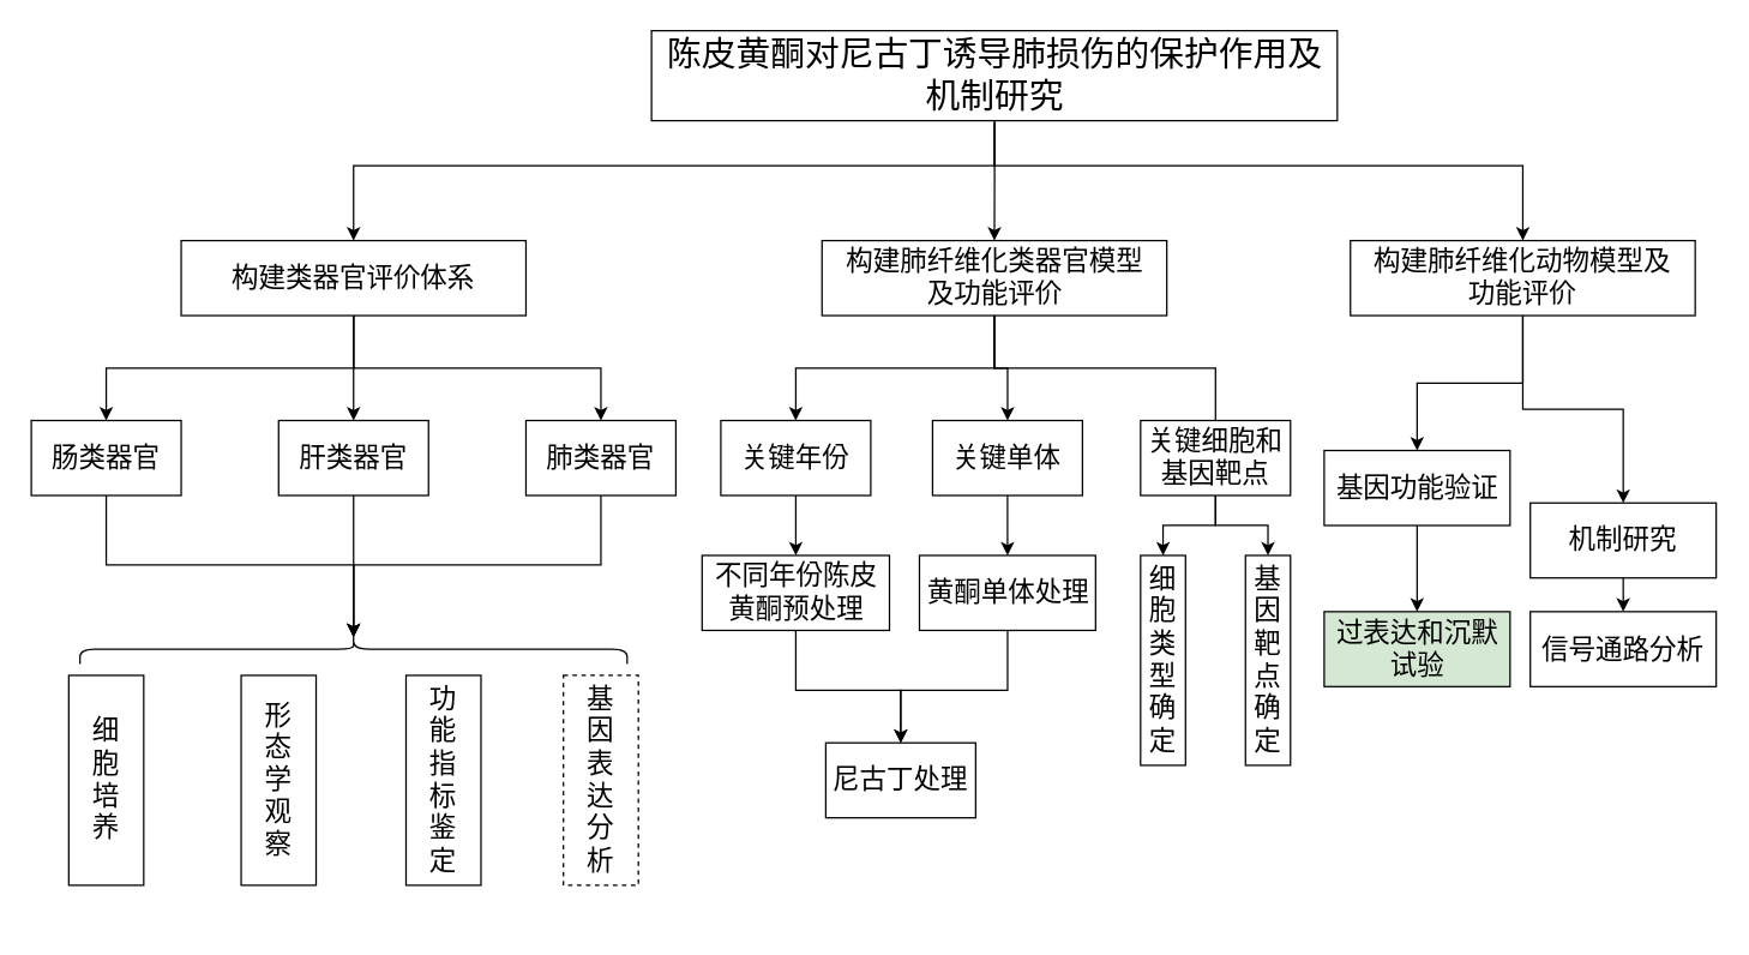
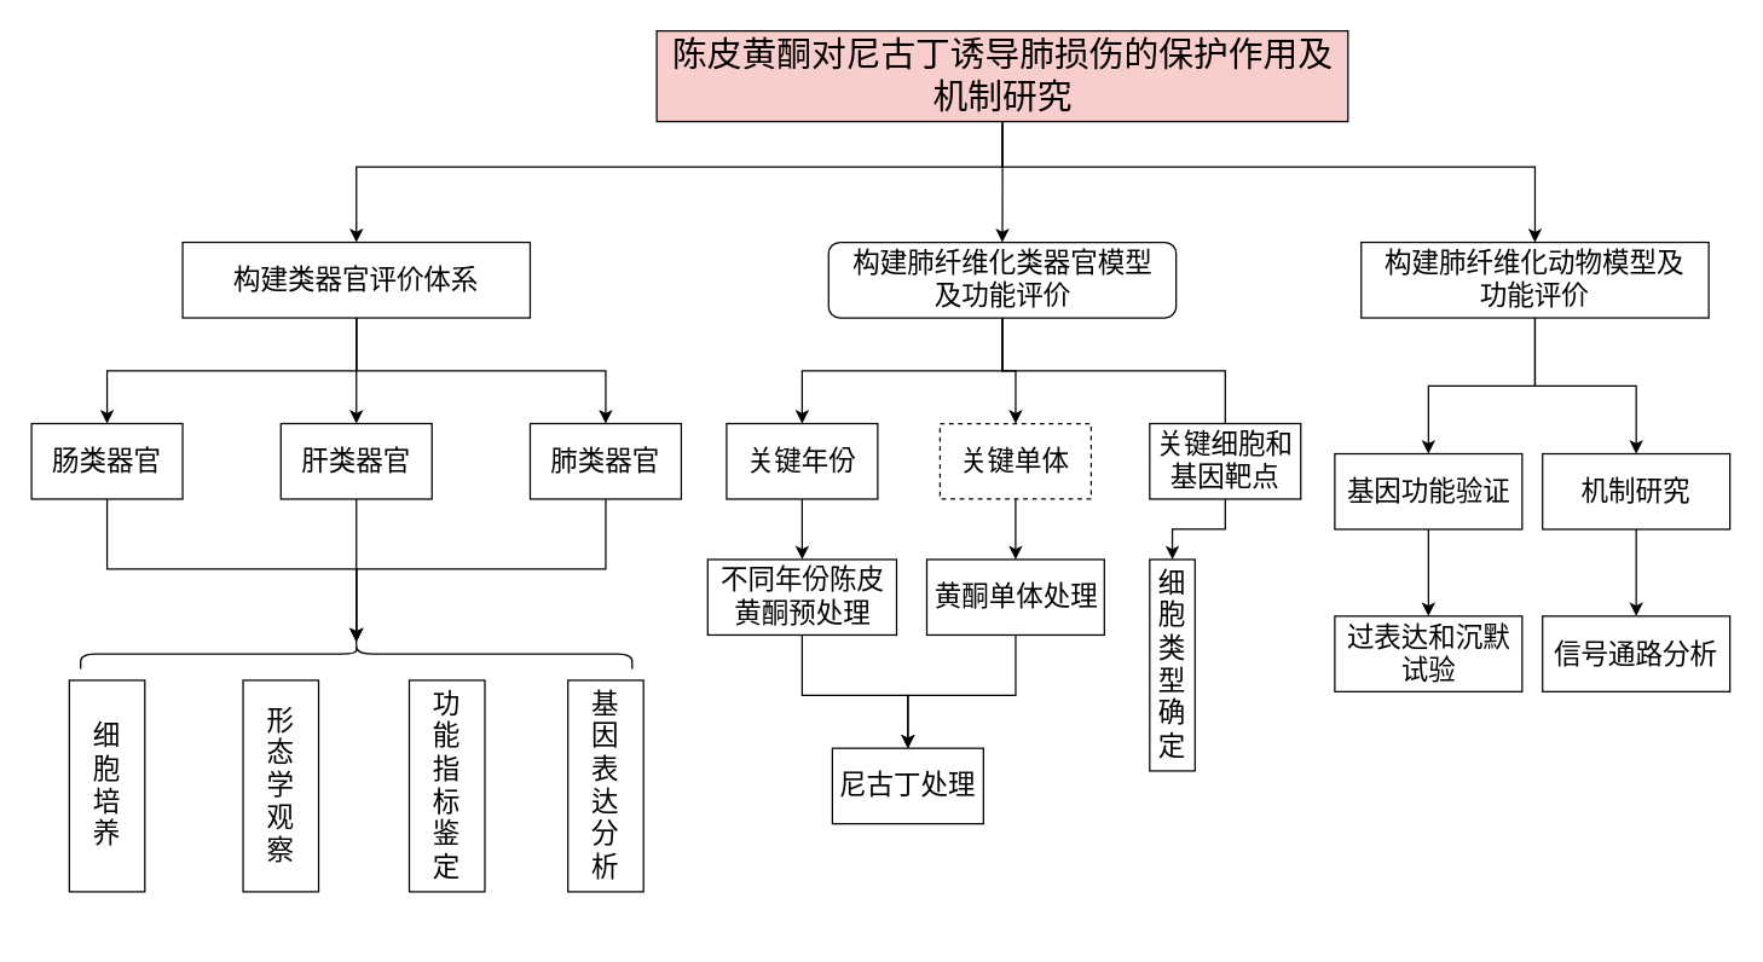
  <mxCell id="0" />
  <mxCell id="1" parent="0" />
  <mxCell id="2" style="edgeStyle=orthogonalEdgeStyle;rounded=0;orthogonalLoop=1;jettySize=auto;html=1;entryX=0.5;entryY=0;entryDx=0;entryDy=0;labelBackgroundColor=none;fontColor=default;" parent="1" source="5" target="9" edge="1"><mxGeometry relative="1" as="geometry"><Array as="points"><mxPoint x="663" y="110" /><mxPoint x="235" y="110" /></Array></mxGeometry></mxCell>
  <mxCell id="3" style="edgeStyle=orthogonalEdgeStyle;rounded=0;orthogonalLoop=1;jettySize=auto;html=1;labelBackgroundColor=none;fontColor=default;exitX=0.5;exitY=1.032;exitDx=0;exitDy=0;exitPerimeter=0;entryX=0.5;entryY=0;entryDx=0;entryDy=0;" parent="1" source="5" target="16" edge="1"><mxGeometry relative="1" as="geometry"><Array as="points"><mxPoint x="662" y="110" /><mxPoint x="1015" y="110" /></Array></mxGeometry></mxCell>
  <mxCell id="4" style="edgeStyle=orthogonalEdgeStyle;rounded=0;orthogonalLoop=1;jettySize=auto;html=1;entryX=0.5;entryY=0;entryDx=0;entryDy=0;labelBackgroundColor=none;fontColor=default;" parent="1" source="5" target="13" edge="1"><mxGeometry relative="1" as="geometry" /></mxCell>
- <mxCell id="5" value="&lt;font style=&quot;font-size: 23px;&quot;&gt;陈皮黄酮对尼古丁诱导肺损伤的保护作用及机制研究&lt;/font&gt;" style="rounded=0;whiteSpace=wrap;html=1;labelBackgroundColor=none;fontSize=23;" parent="1" vertex="1"><mxGeometry x="433.75" y="20" width="457.5" height="60" as="geometry" /></mxCell>
+ <mxCell id="5" value="&lt;font style=&quot;font-size: 23px;&quot;&gt;陈皮黄酮对尼古丁诱导肺损伤的保护作用及机制研究&lt;/font&gt;" style="rounded=0;whiteSpace=wrap;html=1;labelBackgroundColor=none;fontSize=23;fillColor=#f8cecc;" parent="1" vertex="1"><mxGeometry x="433.75" y="20" width="457.5" height="60" as="geometry" /></mxCell>
  <mxCell id="6" style="edgeStyle=orthogonalEdgeStyle;rounded=0;orthogonalLoop=1;jettySize=auto;html=1;entryX=0.5;entryY=0;entryDx=0;entryDy=0;labelBackgroundColor=none;fontColor=default;" parent="1" source="9" target="17" edge="1"><mxGeometry relative="1" as="geometry" /></mxCell>
  <mxCell id="7" style="edgeStyle=orthogonalEdgeStyle;rounded=0;orthogonalLoop=1;jettySize=auto;html=1;labelBackgroundColor=none;fontColor=default;" parent="1" source="9" target="19" edge="1"><mxGeometry relative="1" as="geometry" /></mxCell>
  <mxCell id="8" style="edgeStyle=orthogonalEdgeStyle;rounded=0;orthogonalLoop=1;jettySize=auto;html=1;labelBackgroundColor=none;fontColor=default;" parent="1" source="9" target="18" edge="1"><mxGeometry relative="1" as="geometry" /></mxCell>
  <mxCell id="9" value="&lt;div&gt;&lt;span style=&quot;font-size: 13.5pt; font-family: MicrosoftYaHei;&quot;&gt;构建类器官评价体系&lt;/span&gt;&lt;/div&gt;" style="rounded=0;whiteSpace=wrap;html=1;labelBackgroundColor=none;" parent="1" vertex="1"><mxGeometry x="120" y="160" width="230" height="50" as="geometry" /></mxCell>
  <mxCell id="10" style="edgeStyle=orthogonalEdgeStyle;rounded=0;orthogonalLoop=1;jettySize=auto;html=1;entryX=0.5;entryY=0;entryDx=0;entryDy=0;labelBackgroundColor=none;fontColor=default;" parent="1" source="13" target="34" edge="1"><mxGeometry relative="1" as="geometry" /></mxCell>
  <mxCell id="11" style="edgeStyle=orthogonalEdgeStyle;rounded=0;orthogonalLoop=1;jettySize=auto;html=1;labelBackgroundColor=none;fontColor=default;" parent="1" source="13" target="29" edge="1"><mxGeometry relative="1" as="geometry" /></mxCell>
  <mxCell id="12" style="edgeStyle=orthogonalEdgeStyle;rounded=0;orthogonalLoop=1;jettySize=auto;html=1;entryX=0.5;entryY=0;entryDx=0;entryDy=0;labelBackgroundColor=none;fontColor=default;endArrow=none;" parent="1" source="13" target="32" edge="1"><mxGeometry relative="1" as="geometry" /></mxCell>
- <mxCell id="13" value="&lt;div&gt;&lt;span style=&quot;font-size: 13.5pt; font-family: MicrosoftYaHei;&quot;&gt;构建肺纤维化类器官模型&lt;/span&gt;&lt;/div&gt;&lt;div&gt;&lt;span style=&quot;font-size: 13.5pt; font-family: MicrosoftYaHei;&quot;&gt;及功能评价&lt;/span&gt;&lt;/div&gt;" style="rounded=0;whiteSpace=wrap;html=1;labelBackgroundColor=none;" parent="1" vertex="1"><mxGeometry x="547.5" y="160" width="230" height="50" as="geometry" /></mxCell>
+ <mxCell id="13" value="&lt;div&gt;&lt;span style=&quot;font-size: 13.5pt; font-family: MicrosoftYaHei;&quot;&gt;构建肺纤维化类器官模型&lt;/span&gt;&lt;/div&gt;&lt;div&gt;&lt;span style=&quot;font-size: 13.5pt; font-family: MicrosoftYaHei;&quot;&gt;及功能评价&lt;/span&gt;&lt;/div&gt;" style="whiteSpace=wrap;html=1;labelBackgroundColor=none;rounded=1;" parent="1" vertex="1"><mxGeometry x="547.5" y="160" width="230" height="50" as="geometry" /></mxCell>
  <mxCell id="14" style="edgeStyle=orthogonalEdgeStyle;rounded=0;orthogonalLoop=1;jettySize=auto;html=1;labelBackgroundColor=none;fontColor=default;" parent="1" source="16" target="43" edge="1"><mxGeometry relative="1" as="geometry" /></mxCell>
  <mxCell id="15" style="edgeStyle=orthogonalEdgeStyle;rounded=0;orthogonalLoop=1;jettySize=auto;html=1;entryX=0.5;entryY=0;entryDx=0;entryDy=0;labelBackgroundColor=none;fontColor=default;" parent="1" source="16" target="45" edge="1"><mxGeometry relative="1" as="geometry" /></mxCell>
  <mxCell id="16" value="&lt;div&gt;&lt;span style=&quot;font-size: 13.5pt; font-family: MicrosoftYaHei;&quot;&gt;构建肺纤维化动物模型及&lt;/span&gt;&lt;/div&gt;&lt;div&gt;&lt;span style=&quot;font-size: 13.5pt; font-family: MicrosoftYaHei;&quot;&gt;功能评价&lt;/span&gt;&lt;/div&gt;" style="rounded=0;whiteSpace=wrap;html=1;labelBackgroundColor=none;" parent="1" vertex="1"><mxGeometry x="900" y="160" width="230" height="50" as="geometry" /></mxCell>
  <mxCell id="17" value="&lt;div&gt;&lt;span style=&quot;font-size: 13.5pt; font-family: MicrosoftYaHei;&quot;&gt;肠类器官&lt;/span&gt;&lt;/div&gt;" style="rounded=0;whiteSpace=wrap;html=1;labelBackgroundColor=none;" parent="1" vertex="1"><mxGeometry x="20" y="280" width="100" height="50" as="geometry" /></mxCell>
  <mxCell id="18" value="&lt;div&gt;&lt;span style=&quot;font-size: 13.5pt; font-family: MicrosoftYaHei;&quot;&gt;肝类器官&lt;/span&gt;&lt;/div&gt;" style="rounded=0;whiteSpace=wrap;html=1;labelBackgroundColor=none;" parent="1" vertex="1"><mxGeometry x="185" y="280" width="100" height="50" as="geometry" /></mxCell>
  <mxCell id="19" value="&lt;div&gt;&lt;span style=&quot;font-size: 13.5pt; font-family: MicrosoftYaHei;&quot;&gt;肺类器官&lt;/span&gt;&lt;/div&gt;" style="rounded=0;whiteSpace=wrap;html=1;labelBackgroundColor=none;" parent="1" vertex="1"><mxGeometry x="350" y="280" width="100" height="50" as="geometry" /></mxCell>
  <mxCell id="20" value="&lt;div&gt;&lt;span style=&quot;font-size: 13.5pt; font-family: MicrosoftYaHei;&quot;&gt;细&lt;/span&gt;&lt;/div&gt;&lt;div&gt;&lt;span style=&quot;font-size: 13.5pt; font-family: MicrosoftYaHei;&quot;&gt;胞&lt;/span&gt;&lt;/div&gt;&lt;div&gt;&lt;span style=&quot;font-size: 13.5pt; font-family: MicrosoftYaHei;&quot;&gt;培&lt;/span&gt;&lt;/div&gt;&lt;div&gt;&lt;span style=&quot;font-size: 13.5pt; font-family: MicrosoftYaHei;&quot;&gt;养&lt;/span&gt;&lt;/div&gt;" style="rounded=0;whiteSpace=wrap;html=1;labelBackgroundColor=none;" parent="1" vertex="1"><mxGeometry x="45" y="450" width="50" height="140" as="geometry" /></mxCell>
  <mxCell id="21" value="&lt;div&gt;&lt;font face=&quot;MicrosoftYaHei&quot;&gt;&lt;span style=&quot;font-size: 18px;&quot;&gt;形&lt;/span&gt;&lt;/font&gt;&lt;/div&gt;&lt;div&gt;&lt;font face=&quot;MicrosoftYaHei&quot;&gt;&lt;span style=&quot;font-size: 18px;&quot;&gt;态&lt;/span&gt;&lt;/font&gt;&lt;/div&gt;&lt;div&gt;&lt;font face=&quot;MicrosoftYaHei&quot;&gt;&lt;span style=&quot;font-size: 18px;&quot;&gt;学&lt;/span&gt;&lt;/font&gt;&lt;/div&gt;&lt;div&gt;&lt;font face=&quot;MicrosoftYaHei&quot;&gt;&lt;span style=&quot;font-size: 18px;&quot;&gt;观&lt;/span&gt;&lt;/font&gt;&lt;/div&gt;&lt;div&gt;&lt;font face=&quot;MicrosoftYaHei&quot;&gt;&lt;span style=&quot;font-size: 18px;&quot;&gt;察&lt;/span&gt;&lt;/font&gt;&lt;/div&gt;" style="rounded=0;whiteSpace=wrap;html=1;labelBackgroundColor=none;" parent="1" vertex="1"><mxGeometry x="160" y="450" width="50" height="140" as="geometry" /></mxCell>
  <mxCell id="22" value="&lt;div&gt;&lt;font face=&quot;MicrosoftYaHei&quot;&gt;&lt;span style=&quot;font-size: 18px;&quot;&gt;功&lt;/span&gt;&lt;/font&gt;&lt;/div&gt;&lt;div&gt;&lt;font face=&quot;MicrosoftYaHei&quot;&gt;&lt;span style=&quot;font-size: 18px;&quot;&gt;能&lt;/span&gt;&lt;/font&gt;&lt;/div&gt;&lt;div&gt;&lt;font face=&quot;MicrosoftYaHei&quot;&gt;&lt;span style=&quot;font-size: 18px;&quot;&gt;指&lt;/span&gt;&lt;/font&gt;&lt;/div&gt;&lt;div&gt;&lt;font face=&quot;MicrosoftYaHei&quot;&gt;&lt;span style=&quot;font-size: 18px;&quot;&gt;标&lt;/span&gt;&lt;/font&gt;&lt;/div&gt;&lt;div&gt;&lt;font face=&quot;MicrosoftYaHei&quot;&gt;&lt;span style=&quot;font-size: 18px;&quot;&gt;鉴&lt;/span&gt;&lt;/font&gt;&lt;/div&gt;&lt;div&gt;&lt;font face=&quot;MicrosoftYaHei&quot;&gt;&lt;span style=&quot;font-size: 18px;&quot;&gt;定&lt;/span&gt;&lt;/font&gt;&lt;/div&gt;" style="rounded=0;whiteSpace=wrap;html=1;labelBackgroundColor=none;" parent="1" vertex="1"><mxGeometry x="270" y="450" width="50" height="140" as="geometry" /></mxCell>
- <mxCell id="23" value="&lt;div&gt;&lt;font face=&quot;MicrosoftYaHei&quot;&gt;&lt;span style=&quot;font-size: 18px;&quot;&gt;基&lt;/span&gt;&lt;/font&gt;&lt;/div&gt;&lt;div&gt;&lt;font face=&quot;MicrosoftYaHei&quot;&gt;&lt;span style=&quot;font-size: 18px;&quot;&gt;因&lt;/span&gt;&lt;/font&gt;&lt;/div&gt;&lt;div&gt;&lt;font face=&quot;MicrosoftYaHei&quot;&gt;&lt;span style=&quot;font-size: 18px;&quot;&gt;表&lt;/span&gt;&lt;/font&gt;&lt;/div&gt;&lt;div&gt;&lt;font face=&quot;MicrosoftYaHei&quot;&gt;&lt;span style=&quot;font-size: 18px;&quot;&gt;达&lt;/span&gt;&lt;/font&gt;&lt;/div&gt;&lt;div&gt;&lt;font face=&quot;MicrosoftYaHei&quot;&gt;&lt;span style=&quot;font-size: 18px;&quot;&gt;分&lt;/span&gt;&lt;/font&gt;&lt;/div&gt;&lt;div&gt;&lt;font face=&quot;MicrosoftYaHei&quot;&gt;&lt;span style=&quot;font-size: 18px;&quot;&gt;析&lt;/span&gt;&lt;/font&gt;&lt;/div&gt;" style="rounded=0;whiteSpace=wrap;html=1;labelBackgroundColor=none;dashed=1;" parent="1" vertex="1"><mxGeometry x="375" y="450" width="50" height="140" as="geometry" /></mxCell>
+ <mxCell id="23" value="&lt;div&gt;&lt;font face=&quot;MicrosoftYaHei&quot;&gt;&lt;span style=&quot;font-size: 18px;&quot;&gt;基&lt;/span&gt;&lt;/font&gt;&lt;/div&gt;&lt;div&gt;&lt;font face=&quot;MicrosoftYaHei&quot;&gt;&lt;span style=&quot;font-size: 18px;&quot;&gt;因&lt;/span&gt;&lt;/font&gt;&lt;/div&gt;&lt;div&gt;&lt;font face=&quot;MicrosoftYaHei&quot;&gt;&lt;span style=&quot;font-size: 18px;&quot;&gt;表&lt;/span&gt;&lt;/font&gt;&lt;/div&gt;&lt;div&gt;&lt;font face=&quot;MicrosoftYaHei&quot;&gt;&lt;span style=&quot;font-size: 18px;&quot;&gt;达&lt;/span&gt;&lt;/font&gt;&lt;/div&gt;&lt;div&gt;&lt;font face=&quot;MicrosoftYaHei&quot;&gt;&lt;span style=&quot;font-size: 18px;&quot;&gt;分&lt;/span&gt;&lt;/font&gt;&lt;/div&gt;&lt;div&gt;&lt;font face=&quot;MicrosoftYaHei&quot;&gt;&lt;span style=&quot;font-size: 18px;&quot;&gt;析&lt;/span&gt;&lt;/font&gt;&lt;/div&gt;" style="rounded=0;whiteSpace=wrap;html=1;labelBackgroundColor=none;" parent="1" vertex="1"><mxGeometry x="375" y="450" width="50" height="140" as="geometry" /></mxCell>
  <mxCell id="24" value="" style="shape=curlyBracket;whiteSpace=wrap;html=1;rounded=1;labelPosition=left;verticalLabelPosition=middle;align=right;verticalAlign=middle;rotation=90;labelBackgroundColor=none;" parent="1" vertex="1"><mxGeometry x="225" y="250" width="20" height="365" as="geometry" /></mxCell>
  <mxCell id="25" style="edgeStyle=orthogonalEdgeStyle;rounded=0;orthogonalLoop=1;jettySize=auto;html=1;entryX=0.1;entryY=0.5;entryDx=0;entryDy=0;entryPerimeter=0;labelBackgroundColor=none;fontColor=default;" parent="1" source="17" target="24" edge="1"><mxGeometry relative="1" as="geometry" /></mxCell>
  <mxCell id="26" style="edgeStyle=orthogonalEdgeStyle;rounded=0;orthogonalLoop=1;jettySize=auto;html=1;entryX=0.1;entryY=0.5;entryDx=0;entryDy=0;entryPerimeter=0;labelBackgroundColor=none;fontColor=default;" parent="1" source="18" target="24" edge="1"><mxGeometry relative="1" as="geometry" /></mxCell>
  <mxCell id="27" style="edgeStyle=orthogonalEdgeStyle;rounded=0;orthogonalLoop=1;jettySize=auto;html=1;entryX=0.1;entryY=0.5;entryDx=0;entryDy=0;entryPerimeter=0;labelBackgroundColor=none;fontColor=default;" parent="1" source="19" target="24" edge="1"><mxGeometry relative="1" as="geometry" /></mxCell>
  <mxCell id="28" style="edgeStyle=orthogonalEdgeStyle;rounded=0;orthogonalLoop=1;jettySize=auto;html=1;entryX=0.5;entryY=0;entryDx=0;entryDy=0;labelBackgroundColor=none;fontColor=default;" parent="1" source="29" target="39" edge="1"><mxGeometry relative="1" as="geometry" /></mxCell>
- <mxCell id="29" value="&lt;div&gt;&lt;span style=&quot;font-size: 13.5pt; font-family: MicrosoftYaHei;&quot;&gt;关键单体&lt;/span&gt;&lt;/div&gt;" style="rounded=0;whiteSpace=wrap;html=1;labelBackgroundColor=none;" parent="1" vertex="1"><mxGeometry x="621.25" y="280" width="100" height="50" as="geometry" /></mxCell>
+ <mxCell id="29" value="&lt;div&gt;&lt;span style=&quot;font-size: 13.5pt; font-family: MicrosoftYaHei;&quot;&gt;关键单体&lt;/span&gt;&lt;/div&gt;" style="rounded=0;whiteSpace=wrap;html=1;labelBackgroundColor=none;dashed=1;" parent="1" vertex="1"><mxGeometry x="621.25" y="280" width="100" height="50" as="geometry" /></mxCell>
  <mxCell id="30" style="edgeStyle=orthogonalEdgeStyle;rounded=0;orthogonalLoop=1;jettySize=auto;html=1;labelBackgroundColor=none;fontColor=default;" parent="1" source="32" target="40" edge="1"><mxGeometry relative="1" as="geometry" /></mxCell>
- <mxCell id="31" style="edgeStyle=orthogonalEdgeStyle;rounded=0;orthogonalLoop=1;jettySize=auto;html=1;labelBackgroundColor=none;fontColor=default;" parent="1" source="32" target="41" edge="1"><mxGeometry relative="1" as="geometry" /></mxCell>
  <mxCell id="32" value="&lt;div&gt;&lt;span style=&quot;font-size: 13.5pt; font-family: MicrosoftYaHei;&quot;&gt;关键细胞和基因靶点&lt;/span&gt;&lt;/div&gt;" style="rounded=0;whiteSpace=wrap;html=1;labelBackgroundColor=none;" parent="1" vertex="1"><mxGeometry x="760" y="280" width="100" height="50" as="geometry" /></mxCell>
  <mxCell id="33" style="edgeStyle=orthogonalEdgeStyle;rounded=0;orthogonalLoop=1;jettySize=auto;html=1;entryX=0.5;entryY=0;entryDx=0;entryDy=0;labelBackgroundColor=none;fontColor=default;" parent="1" source="34" edge="1"><mxGeometry relative="1" as="geometry"><mxPoint x="530" y="370" as="targetPoint" /></mxGeometry></mxCell>
  <mxCell id="34" value="&lt;div&gt;&lt;span style=&quot;font-size: 13.5pt; font-family: MicrosoftYaHei;&quot;&gt;关键年份&lt;/span&gt;&lt;/div&gt;" style="rounded=0;whiteSpace=wrap;html=1;labelBackgroundColor=none;" parent="1" vertex="1"><mxGeometry x="480" y="280" width="100" height="50" as="geometry" /></mxCell>
  <mxCell id="35" style="edgeStyle=orthogonalEdgeStyle;rounded=0;orthogonalLoop=1;jettySize=auto;html=1;entryX=0.5;entryY=0;entryDx=0;entryDy=0;labelBackgroundColor=none;fontColor=default;" parent="1" target="37" edge="1"><mxGeometry relative="1" as="geometry"><mxPoint x="530" y="420" as="sourcePoint" /><Array as="points"><mxPoint x="530" y="460" /><mxPoint x="600" y="460" /></Array></mxGeometry></mxCell>
  <mxCell id="36" value="&lt;div&gt;&lt;span style=&quot;font-size: 13.5pt; font-family: MicrosoftYaHei;&quot;&gt;不同年份陈皮黄酮预处理&lt;/span&gt;&lt;/div&gt;" style="rounded=0;whiteSpace=wrap;html=1;labelBackgroundColor=none;" parent="1" vertex="1"><mxGeometry x="467.5" y="370" width="125" height="50" as="geometry" /></mxCell>
  <mxCell id="37" value="&lt;div&gt;&lt;span style=&quot;font-size: 13.5pt; font-family: MicrosoftYaHei;&quot;&gt;尼古丁处理&lt;/span&gt;&lt;/div&gt;" style="rounded=0;whiteSpace=wrap;html=1;labelBackgroundColor=none;" parent="1" vertex="1"><mxGeometry x="550" y="495" width="100" height="50" as="geometry" /></mxCell>
  <mxCell id="38" style="edgeStyle=orthogonalEdgeStyle;rounded=0;orthogonalLoop=1;jettySize=auto;html=1;labelBackgroundColor=none;fontColor=default;" edge="1" parent="1" source="39" target="37"><mxGeometry relative="1" as="geometry"><Array as="points"><mxPoint x="671" y="460" /><mxPoint x="600" y="460" /></Array></mxGeometry></mxCell>
  <mxCell id="39" value="&lt;div&gt;&lt;span style=&quot;font-size: 13.5pt; font-family: MicrosoftYaHei;&quot;&gt;黄酮单体处理&lt;/span&gt;&lt;/div&gt;" style="rounded=0;whiteSpace=wrap;html=1;labelBackgroundColor=none;" parent="1" vertex="1"><mxGeometry x="612.5" y="370" width="117.5" height="50" as="geometry" /></mxCell>
  <mxCell id="40" value="&lt;font face=&quot;MicrosoftYaHei&quot;&gt;&lt;span style=&quot;font-size: 18px;&quot;&gt;细胞类型确定&lt;/span&gt;&lt;/font&gt;" style="rounded=0;whiteSpace=wrap;html=1;labelBackgroundColor=none;" parent="1" vertex="1"><mxGeometry x="760" y="370" width="30" height="140" as="geometry" /></mxCell>
- <mxCell id="41" value="&lt;div&gt;&lt;font face=&quot;MicrosoftYaHei&quot;&gt;&lt;span style=&quot;font-size: 18px;&quot;&gt;基因靶点确定&lt;/span&gt;&lt;/font&gt;&lt;/div&gt;" style="rounded=0;whiteSpace=wrap;html=1;labelBackgroundColor=none;" parent="1" vertex="1"><mxGeometry x="830" y="370" width="30" height="140" as="geometry" /></mxCell>
  <mxCell id="42" style="edgeStyle=orthogonalEdgeStyle;rounded=0;orthogonalLoop=1;jettySize=auto;html=1;entryX=0.5;entryY=0;entryDx=0;entryDy=0;labelBackgroundColor=none;fontColor=default;" parent="1" source="43" target="46" edge="1"><mxGeometry relative="1" as="geometry" /></mxCell>
  <mxCell id="43" value="&lt;div&gt;&lt;span style=&quot;font-size: 13.5pt; font-family: MicrosoftYaHei;&quot;&gt;基因功能验证&lt;/span&gt;&lt;/div&gt;" style="rounded=0;whiteSpace=wrap;html=1;labelBackgroundColor=none;" parent="1" vertex="1"><mxGeometry x="882.5" y="300" width="124" height="50" as="geometry" /></mxCell>
  <mxCell id="44" style="edgeStyle=orthogonalEdgeStyle;rounded=0;orthogonalLoop=1;jettySize=auto;html=1;entryX=0.5;entryY=0;entryDx=0;entryDy=0;labelBackgroundColor=none;fontColor=default;" parent="1" source="45" target="47" edge="1"><mxGeometry relative="1" as="geometry" /></mxCell>
- <mxCell id="45" value="&lt;div&gt;&lt;span style=&quot;font-size: 13.5pt; font-family: MicrosoftYaHei;&quot;&gt;机制研究&lt;/span&gt;&lt;/div&gt;" style="rounded=0;whiteSpace=wrap;html=1;labelBackgroundColor=none;" parent="1" vertex="1"><mxGeometry x="1020" y="335" width="124" height="50" as="geometry" /></mxCell>
- <mxCell id="46" value="&lt;div&gt;&lt;span style=&quot;font-size: 13.5pt; font-family: MicrosoftYaHei;&quot;&gt;过表达和沉默试验&lt;/span&gt;&lt;/div&gt;" style="rounded=0;whiteSpace=wrap;html=1;labelBackgroundColor=none;fillColor=#d5e8d4;" parent="1" vertex="1"><mxGeometry x="882.5" y="407.5" width="124" height="50" as="geometry" /></mxCell>
+ <mxCell id="45" value="&lt;div&gt;&lt;span style=&quot;font-size: 13.5pt; font-family: MicrosoftYaHei;&quot;&gt;机制研究&lt;/span&gt;&lt;/div&gt;" style="rounded=0;whiteSpace=wrap;html=1;labelBackgroundColor=none;" parent="1" vertex="1"><mxGeometry x="1020" y="300" width="124" height="50" as="geometry" /></mxCell>
+ <mxCell id="46" value="&lt;div&gt;&lt;span style=&quot;font-size: 13.5pt; font-family: MicrosoftYaHei;&quot;&gt;过表达和沉默试验&lt;/span&gt;&lt;/div&gt;" style="rounded=0;whiteSpace=wrap;html=1;labelBackgroundColor=none;" parent="1" vertex="1"><mxGeometry x="882.5" y="407.5" width="124" height="50" as="geometry" /></mxCell>
  <mxCell id="47" value="&lt;div&gt;&lt;span style=&quot;font-size: 13.5pt; font-family: MicrosoftYaHei;&quot;&gt;信号通路分析&lt;/span&gt;&lt;/div&gt;" style="rounded=0;whiteSpace=wrap;html=1;labelBackgroundColor=none;" parent="1" vertex="1"><mxGeometry x="1020" y="407.5" width="124" height="50" as="geometry" /></mxCell>
